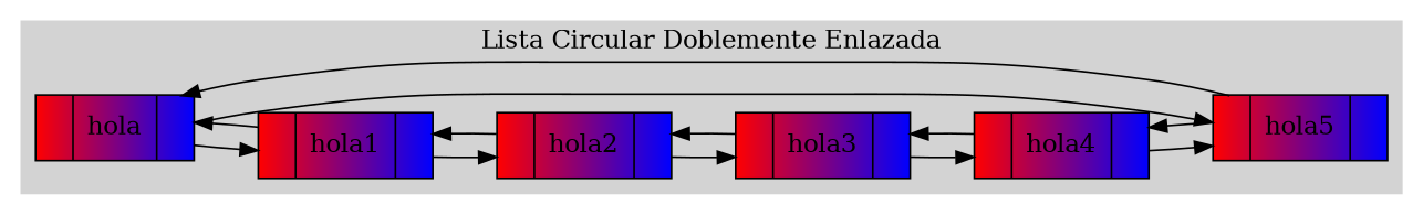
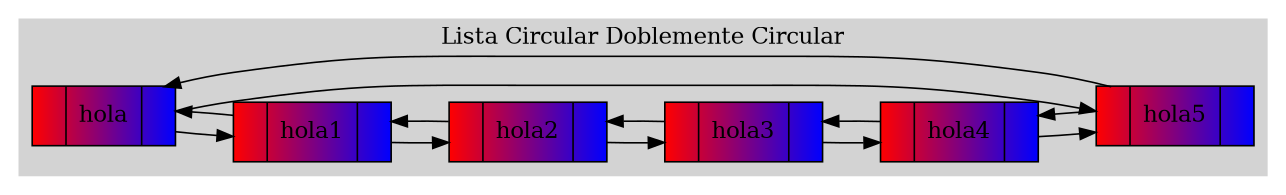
  digraph {
    labelloc=t
    rankdir=LR
    node [fillcolor="red:blue" shape=record style=filled]
    n1 [label="{ |hola| }"]
    n2 [label="{ |hola1| }"]
    n3 [label="{ |hola5| }"]
    n4 [label="{ |hola2| }"]
    n5 [label="{ |hola3| }"]
    n6 [label="{ |hola4| }"]
    subgraph cluster_1 {
      color=lightgrey
-     label="Lista Circular Doblemente Enlazada"
+     label="Lista Circular Doblemente Circular"
      style=filled
      n1
      n2
      n3
      n4
      n5
      n6
    }
    n1 -> n2
    n1 -> n3
    n2 -> n1
    n2 -> n4
    n3 -> n1
    n3 -> n6
    n4 -> n2
    n4 -> n5
    n5 -> n4
    n5 -> n6
    n6 -> n3
    n6 -> n5
  }
